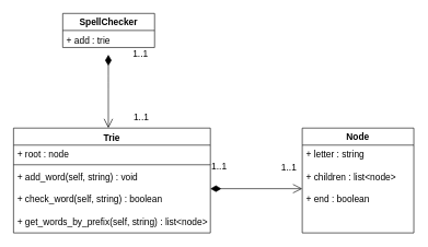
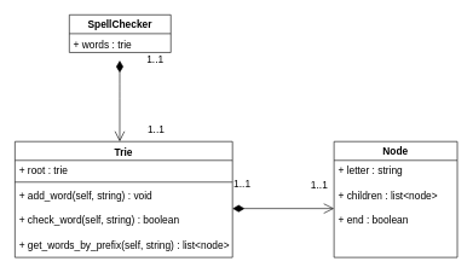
  <mxCell id="0" />
  <mxCell id="1" parent="0" />
  <mxCell id="2" value="Trie" style="swimlane;fontStyle=1;align=center;verticalAlign=top;childLayout=stackLayout;horizontal=1;startSize=26;horizontalStack=0;resizeParent=1;resizeParentMax=0;resizeLast=0;collapsible=1;marginBottom=0;fontSize=14;" parent="1" vertex="1"><mxGeometry x="20" y="195" width="300" height="160" as="geometry" /></mxCell>
- <mxCell id="3" value="+ root : node&#10;" style="text;strokeColor=none;fillColor=none;align=left;verticalAlign=top;spacingLeft=4;spacingRight=4;overflow=hidden;rotatable=0;points=[[0,0.5],[1,0.5]];portConstraint=eastwest;fontSize=14;" parent="2" vertex="1"><mxGeometry y="26" width="300" height="26" as="geometry" /></mxCell>
+ <mxCell id="3" value="+ root : trie&#10;" style="text;strokeColor=none;fillColor=none;align=left;verticalAlign=top;spacingLeft=4;spacingRight=4;overflow=hidden;rotatable=0;points=[[0,0.5],[1,0.5]];portConstraint=eastwest;fontSize=14;" parent="2" vertex="1"><mxGeometry y="26" width="300" height="26" as="geometry" /></mxCell>
  <mxCell id="4" value="" style="line;strokeWidth=1;fillColor=none;align=left;verticalAlign=middle;spacingTop=-1;spacingLeft=3;spacingRight=3;rotatable=0;labelPosition=right;points=[];portConstraint=eastwest;fontSize=14;" parent="2" vertex="1"><mxGeometry y="52" width="300" height="8" as="geometry" /></mxCell>
  <mxCell id="5" value="+ add_word(self, string) : void&#10;&#10;+ check_word(self, string) : boolean&#10;&#10;+ get_words_by_prefix(self, string) : list&lt;node&gt;&#10;" style="text;strokeColor=none;fillColor=none;align=left;verticalAlign=top;spacingLeft=4;spacingRight=4;overflow=hidden;rotatable=0;points=[[0,0.5],[1,0.5]];portConstraint=eastwest;fontSize=14;" parent="2" vertex="1"><mxGeometry y="60" width="300" height="100" as="geometry" /></mxCell>
  <mxCell id="6" value="SpellChecker" style="swimlane;fontStyle=1;childLayout=stackLayout;horizontal=1;startSize=26;fillColor=none;horizontalStack=0;resizeParent=1;resizeParentMax=0;resizeLast=0;collapsible=1;marginBottom=0;fontSize=14;" parent="1" vertex="1"><mxGeometry x="95" y="20" width="140" height="52" as="geometry" /></mxCell>
- <mxCell id="7" value="+ add : trie&#10;" style="text;strokeColor=none;fillColor=none;align=left;verticalAlign=top;spacingLeft=4;spacingRight=4;overflow=hidden;rotatable=0;points=[[0,0.5],[1,0.5]];portConstraint=eastwest;fontSize=14;" parent="6" vertex="1"><mxGeometry y="26" width="140" height="26" as="geometry" /></mxCell>
+ <mxCell id="7" value="+ words : trie&#10;" style="text;strokeColor=none;fillColor=none;align=left;verticalAlign=top;spacingLeft=4;spacingRight=4;overflow=hidden;rotatable=0;points=[[0,0.5],[1,0.5]];portConstraint=eastwest;fontSize=14;" parent="6" vertex="1"><mxGeometry y="26" width="140" height="26" as="geometry" /></mxCell>
  <mxCell id="8" value="Node" style="swimlane;fontStyle=1;childLayout=stackLayout;horizontal=1;startSize=26;fillColor=none;horizontalStack=0;resizeParent=1;resizeParentMax=0;resizeLast=0;collapsible=1;marginBottom=0;fontSize=14;align=center;" parent="1" vertex="1"><mxGeometry x="460" y="195" width="170" height="160" as="geometry" /></mxCell>
  <mxCell id="9" value="+ letter : string&#10;&#10;+ children : list&lt;node&gt;&#10;&#10;+ end : boolean" style="text;strokeColor=none;fillColor=none;align=left;verticalAlign=top;spacingLeft=4;spacingRight=4;overflow=hidden;rotatable=0;points=[[0,0.5],[1,0.5]];portConstraint=eastwest;fontSize=14;" parent="8" vertex="1"><mxGeometry y="26" width="170" height="134" as="geometry" /></mxCell>
  <mxCell id="10" value="1..1" style="endArrow=open;html=1;endSize=12;startArrow=diamondThin;startSize=14;startFill=1;edgeStyle=orthogonalEdgeStyle;align=left;verticalAlign=bottom;fontSize=14;entryX=0.586;entryY=0.001;entryDx=0;entryDy=0;entryPerimeter=0;" parent="1" edge="1"><mxGeometry x="-0.232" y="48" relative="1" as="geometry"><mxPoint x="164.5" y="83" as="sourcePoint" /><mxPoint x="164.5" y="195" as="targetPoint" /><Array as="points"><mxPoint x="164.5" y="126" /><mxPoint x="164.5" y="126" /></Array><mxPoint x="-13" y="-33" as="offset" /></mxGeometry></mxCell>
  <mxCell id="11" value="1..1" style="text;html=1;strokeColor=none;fillColor=none;align=center;verticalAlign=middle;whiteSpace=wrap;rounded=0;fontSize=14;" parent="1" vertex="1"><mxGeometry x="195" y="173" width="40" height="10" as="geometry" /></mxCell>
  <mxCell id="12" value="1..1" style="endArrow=open;html=1;endSize=12;startArrow=diamondThin;startSize=14;startFill=1;edgeStyle=orthogonalEdgeStyle;align=left;verticalAlign=bottom;fontSize=14;" parent="1" edge="1"><mxGeometry x="-1" y="25" relative="1" as="geometry"><mxPoint x="320" y="287.5" as="sourcePoint" /><mxPoint x="460" y="287.5" as="targetPoint" /><mxPoint y="1" as="offset" /></mxGeometry></mxCell>
  <mxCell id="13" value="1..1" style="text;html=1;strokeColor=none;fillColor=none;align=center;verticalAlign=middle;whiteSpace=wrap;rounded=0;fontSize=14;" parent="1" vertex="1"><mxGeometry x="420" y="245" width="40" height="20" as="geometry" /></mxCell>
